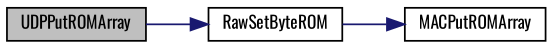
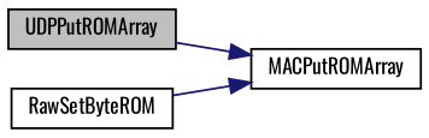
  digraph {
    fontname=Oswald
    rankdir=LR
    node [color=black fillcolor=white fontname=Oswald fontsize=10 shape=record style=filled]
    edge [color=midnightblue fontname=Oswald fontsize=10 labelfontname=Helvetica labelfontsize=10 style=solid]
    n1 [fillcolor=grey75 fontcolor=black height=0.2 label=UDPPutROMArray width=0.4]
    n2 [height=0.2 label=MACPutROMArray width=0.4]
    n3 [height=0.2 label=RawSetByteROM width=0.4]
-   n1 -> n3
+   n1 -> n2
    n3 -> n2
  }
